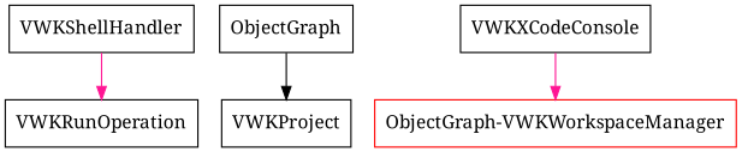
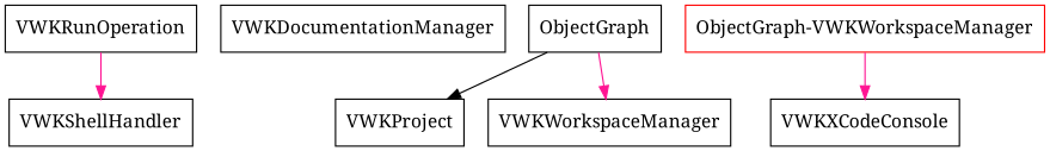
  digraph {
    fontname="Noto Serif"
    node [fontname="Noto Serif" shape=box]
    edge [color=deeppink fontname="Noto Serif"]
    VWKShellHandler
    VWKRunOperation
+   VWKDocumentationManager
    ObjectGraph
    VWKProject
+   VWKWorkspaceManager
    n7 [color=red label="ObjectGraph-VWKWorkspaceManager"]
    VWKXCodeConsole
-   VWKShellHandler -> VWKRunOperation
+   VWKRunOperation -> VWKShellHandler
    ObjectGraph -> VWKProject [color=black]
-   VWKXCodeConsole -> n7
+   ObjectGraph -> VWKWorkspaceManager
+   n7 -> VWKXCodeConsole
  }
